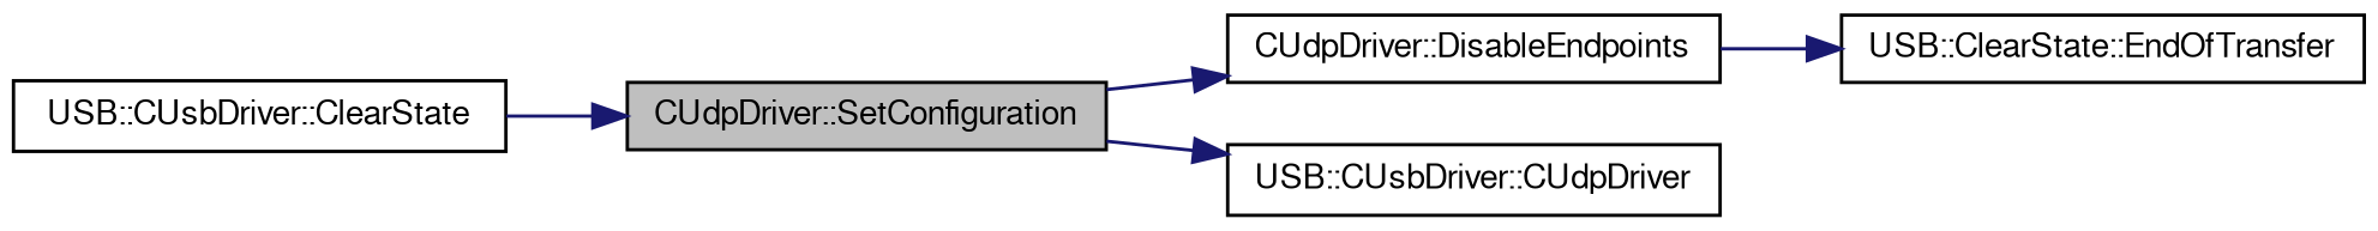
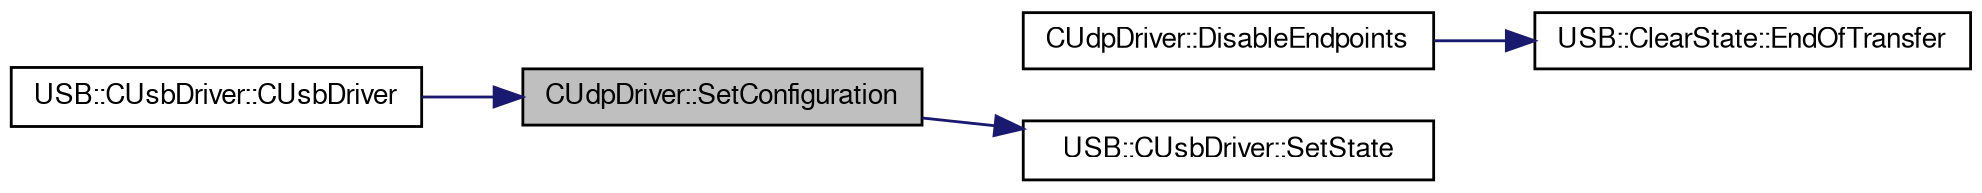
  digraph {
    rankdir=LR
    node [color=black fontname=FreeSans fontsize=10 shape=record]
    edge [color=midnightblue fontname=FreeSans fontsize=10 labelfontname=FreeSans labelfontsize=10 style=solid]
    n1 [fillcolor=grey75 fontcolor=black height=0.2 label="CUdpDriver::SetConfiguration" style=filled width=0.4]
    n2 [height=0.2 label="CUdpDriver::DisableEndpoints" width=0.4]
-   n3 [height=0.2 label="USB::CUsbDriver::CUdpDriver" width=0.4]
-   n4 [height=0.2 label="USB::CUsbDriver::ClearState" width=0.4]
+   n3 [height=0.2 label="USB::CUsbDriver::SetState" width=0.4]
+   n4 [height=0.2 label="USB::CUsbDriver::CUsbDriver" width=0.4]
    n5 [height=0.2 label="USB::ClearState::EndOfTransfer" width=0.4]
-   n1 -> n2
    n1 -> n3
    n2 -> n5
    n4 -> n1
  }
